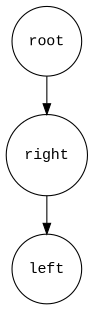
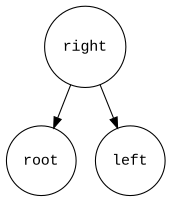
  digraph {
    fontname="Liberation Mono"
    node [fontname="Liberation Mono" shape=circle]
    edge [fontname="Liberation Mono"]
    n1 [label=root]
    n2 [label=right]
    n3 [label=left]
-   n1 -> n2
+   n2 -> n1
    n2 -> n3
  }
